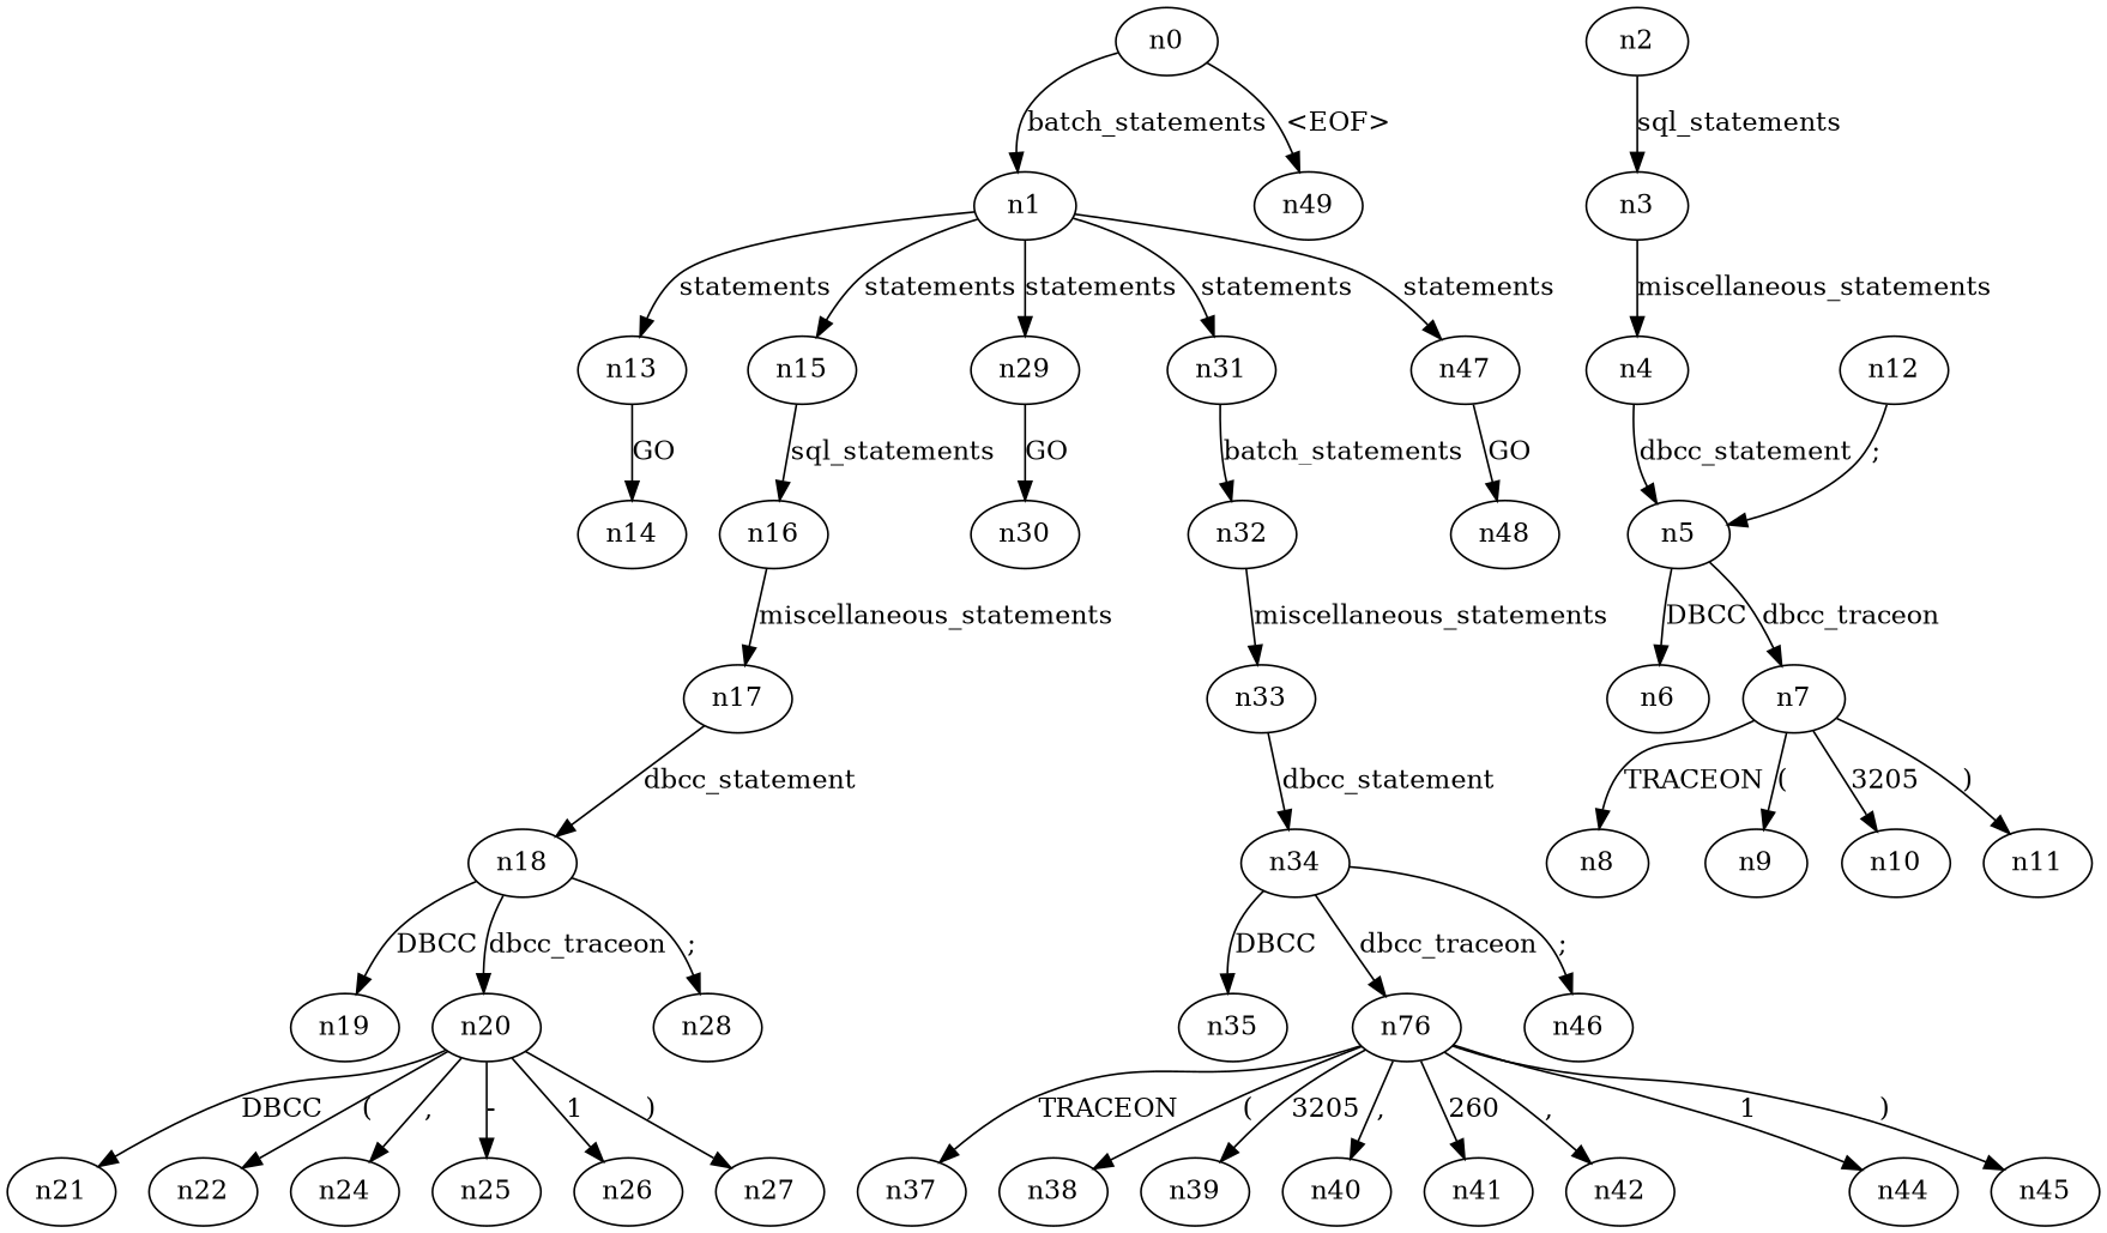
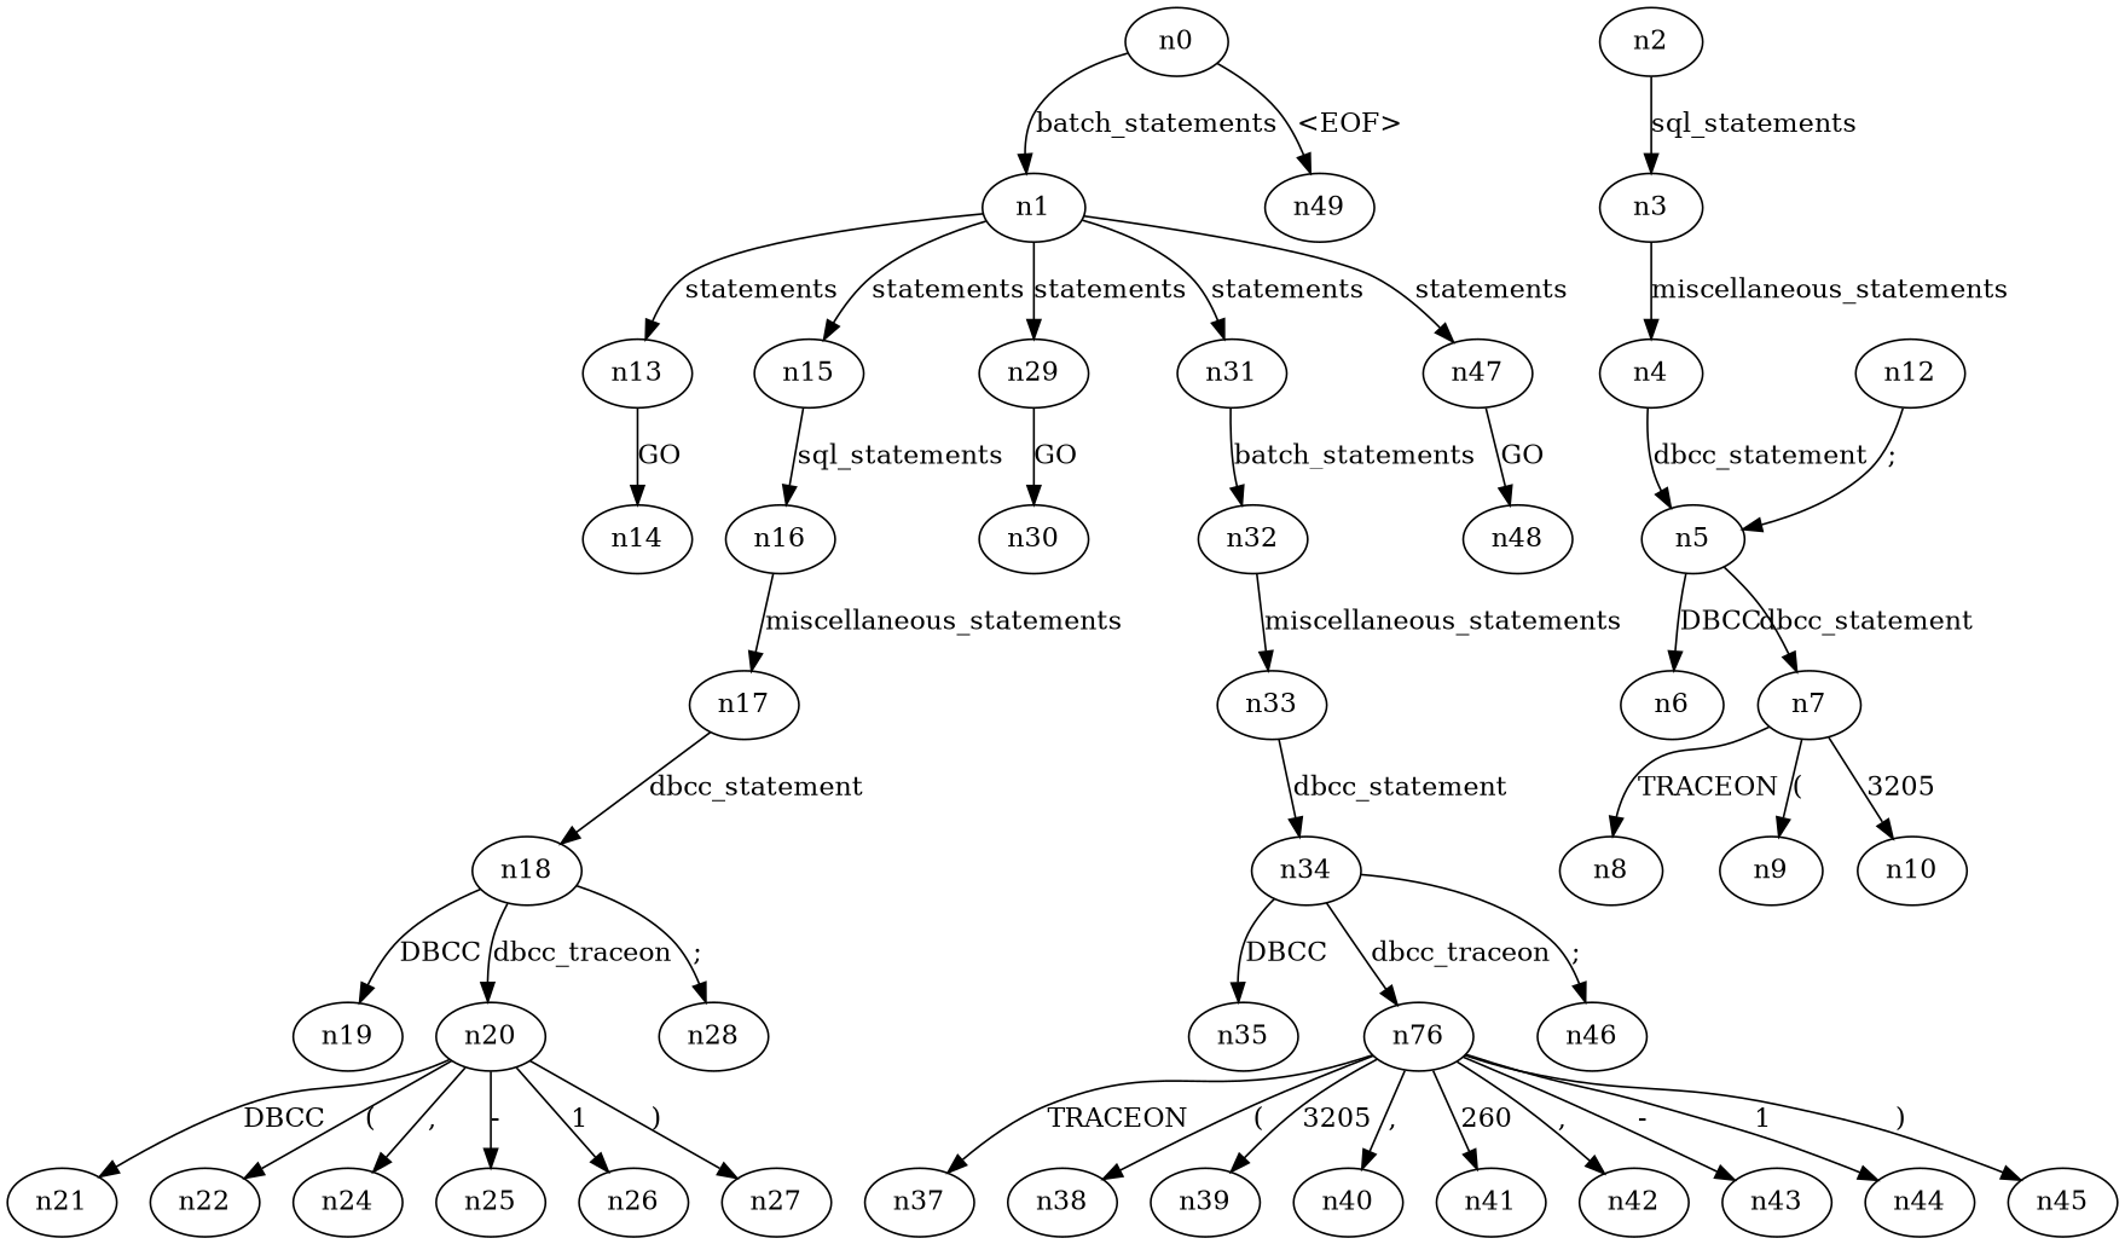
  digraph {
    n0
    n1
    n49
    n13
    n15
    n29
    n31
    n47
    n2
    n3
    n14
    n16
    n30
    n32
    n48
    n4
    n5
    n6
    n7
    n8
    n9
    n10
-   n11
    n12
    n17
    n18
    n19
    n20
    n28
    n21
    n22
    n24
    n25
    n26
    n27
    n33
    n34
    n35
    n36 [label=n76]
    n46
    n37
    n38
    n39
    n40
    n41
    n42
+   n43
    n44
    n45
    n0 -> n1 [label=batch_statements]
    n0 -> n49 [label="<EOF>"]
    n1 -> n13 [label=statements]
    n1 -> n15 [label=statements]
    n1 -> n29 [label=statements]
    n1 -> n31 [label=statements]
    n1 -> n47 [label=statements]
    n13 -> n14 [label=GO]
    n15 -> n16 [label=sql_statements]
    n29 -> n30 [label=GO]
    n31 -> n32 [label=batch_statements]
    n47 -> n48 [label=GO]
    n2 -> n3 [label=sql_statements]
    n3 -> n4 [label=miscellaneous_statements]
    n16 -> n17 [label=miscellaneous_statements]
    n32 -> n33 [label=miscellaneous_statements]
    n4 -> n5 [label=dbcc_statement]
    n5 -> n6 [label=DBCC]
-   n5 -> n7 [label=dbcc_traceon]
+   n5 -> n7 [label=dbcc_statement]
    n7 -> n8 [label=TRACEON]
    n7 -> n9 [label="("]
    n7 -> n10 [label=3205]
-   n7 -> n11 [label=")"]
    n12 -> n5 [label=";"]
    n17 -> n18 [label=dbcc_statement]
    n18 -> n19 [label=DBCC]
    n18 -> n20 [label=dbcc_traceon]
    n18 -> n28 [label=";"]
    n20 -> n21 [label=DBCC]
    n20 -> n22 [label="("]
    n20 -> n24 [label=","]
    n20 -> n25 [label="-"]
    n20 -> n26 [label=1]
    n20 -> n27 [label=")"]
    n33 -> n34 [label=dbcc_statement]
    n34 -> n35 [label=DBCC]
    n34 -> n36 [label=dbcc_traceon]
    n34 -> n46 [label=";"]
    n36 -> n37 [label=TRACEON]
    n36 -> n38 [label="("]
    n36 -> n39 [label=3205]
    n36 -> n40 [label=","]
    n36 -> n41 [label=260]
    n36 -> n42 [label=","]
+   n36 -> n43 [label="-"]
    n36 -> n44 [label=1]
    n36 -> n45 [label=")"]
  }
